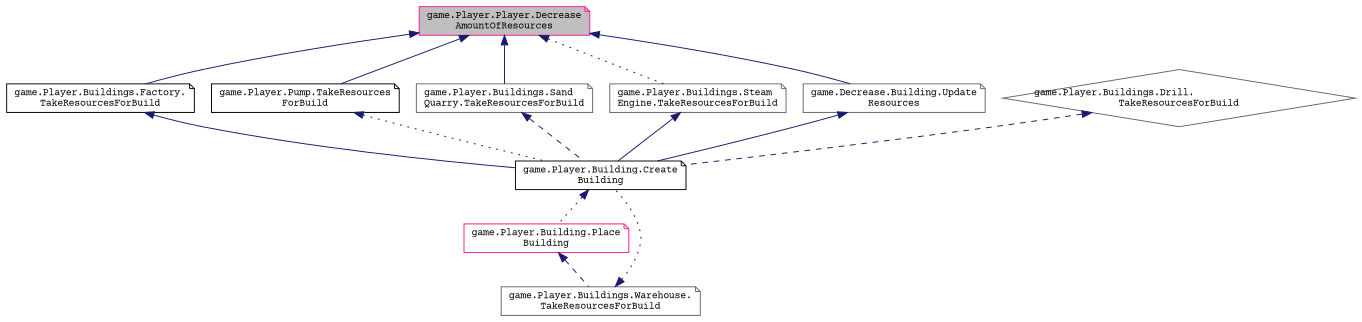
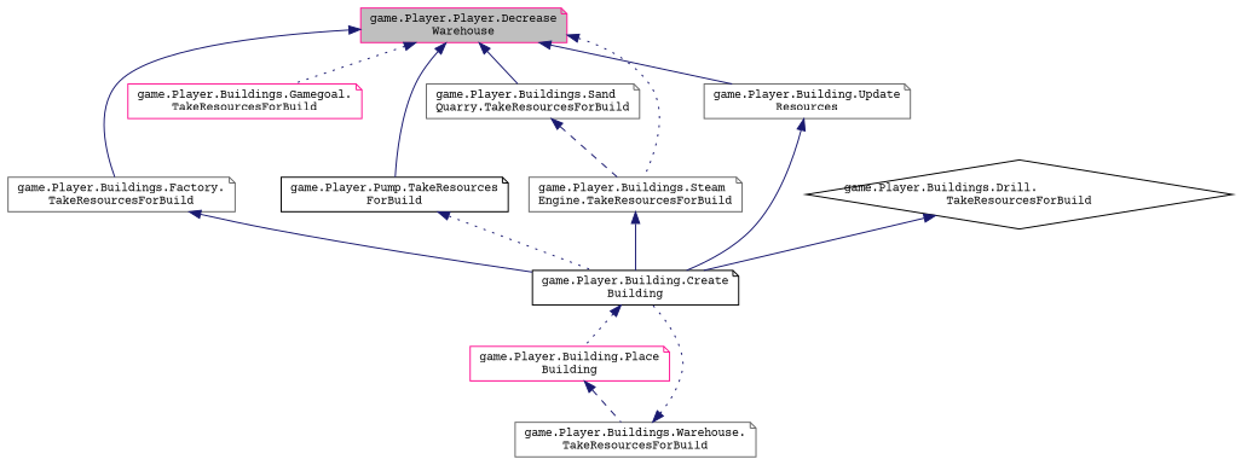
  digraph {
    fontname="Courier Prime"
    rankdir=TB
    node [color=gray40 fillcolor=white fontname="Courier Prime" fontsize=10 shape=note style=filled]
    edge [color=midnightblue dir=back fontname="Courier Prime" fontsize=10 labelfontname=Helvetica labelfontsize=10 style=solid]
-   n1 [color=deeppink fillcolor=grey75 fontcolor=black height=0.2 label="game.Player.Player.Decrease\lAmountOfResources" width=0.4]
-   n2 [color=black height=0.2 label="game.Player.Buildings.Factory.\lTakeResourcesForBuild" width=0.4]
+   n1 [color=deeppink fillcolor=grey75 fontcolor=black height=0.2 label="game.Player.Player.Decrease\lWarehouse" width=0.4]
+   n2 [height=0.2 label="game.Player.Buildings.Factory.\lTakeResourcesForBuild" width=0.4]
+   n3 [color=deeppink height=0.2 label="game.Player.Buildings.Gamegoal.\lTakeResourcesForBuild" width=0.4]
    n4 [color=black height=0.2 label="game.Player.Pump.TakeResources\lForBuild" width=0.4]
    n5 [height=0.2 label="game.Player.Buildings.Sand\lQuarry.TakeResourcesForBuild" width=0.4]
    n6 [height=0.2 label="game.Player.Buildings.Steam\lEngine.TakeResourcesForBuild" width=0.4]
-   n7 [height=0.2 label="game.Decrease.Building.Update\lResources" width=0.4]
-   n8 [height=0.2 label="game.Player.Buildings.Drill.\lTakeResourcesForBuild" shape=diamond width=0.4]
+   n7 [height=0.2 label="game.Player.Building.Update\lResources" width=0.4]
+   n8 [color=black height=0.2 label="game.Player.Buildings.Drill.\lTakeResourcesForBuild" shape=diamond width=0.4]
    n9 [color=black height=0.2 label="game.Player.Building.Create\lBuilding" width=0.4]
    n10 [height=0.2 label="game.Player.Buildings.Warehouse.\lTakeResourcesForBuild" width=0.4]
    n11 [color=deeppink height=0.2 label="game.Player.Building.Place\lBuilding" width=0.4]
    n1 -> n2
+   n1 -> n3 [style=dotted]
    n1 -> n4
    n1 -> n5
    n1 -> n6 [style=dotted]
    n1 -> n7
    n2 -> n9
    n4 -> n9 [style=dotted]
-   n5 -> n9 [style=dashed]
+   n5 -> n6 [style=dashed]
    n6 -> n9
    n7 -> n9
-   n8 -> n9 [style=dashed]
+   n8 -> n9
    n9 -> n11 [style=dotted]
    n10 -> n9 [style=dotted]
    n11 -> n10 [style=dashed]
  }
